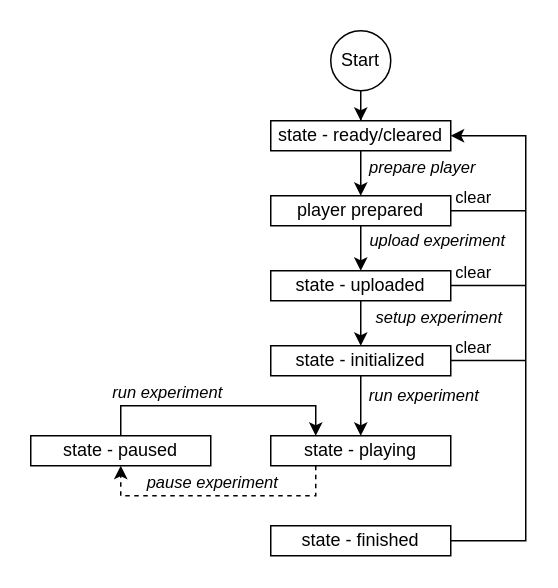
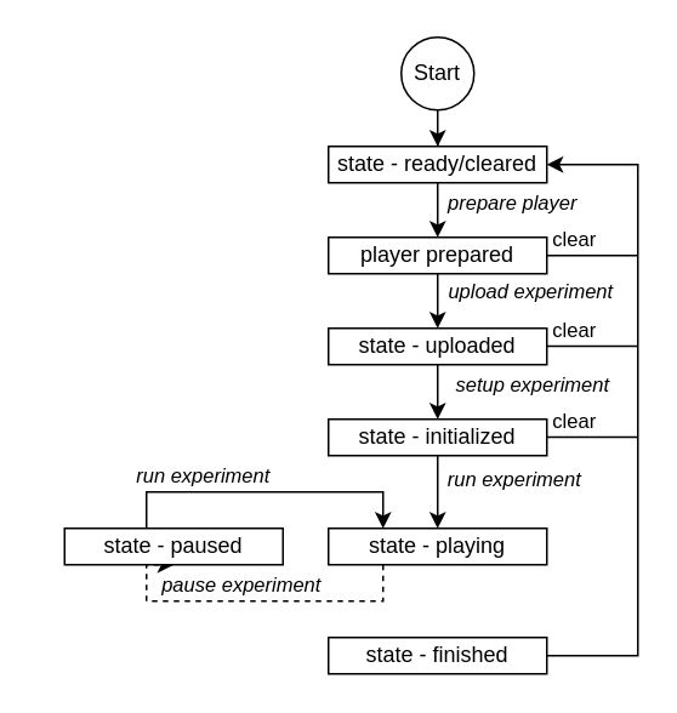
  <mxCell id="0" />
  <mxCell id="1" parent="0" />
  <mxCell id="2" style="edgeStyle=orthogonalEdgeStyle;rounded=0;orthogonalLoop=1;jettySize=auto;html=1;entryX=0.5;entryY=0;entryDx=0;entryDy=0;" edge="1" parent="1" source="3" target="4"><mxGeometry relative="1" as="geometry" /></mxCell>
  <mxCell id="3" value="Start" style="ellipse;whiteSpace=wrap;html=1;aspect=fixed;" vertex="1" parent="1"><mxGeometry x="220" y="20" width="40" height="40" as="geometry" /></mxCell>
  <mxCell id="4" value="state - ready/cleared" style="rounded=0;whiteSpace=wrap;html=1;" vertex="1" parent="1"><mxGeometry x="180" y="80" width="120" height="20" as="geometry" /></mxCell>
  <mxCell id="5" value="" style="endArrow=classic;html=1;exitX=0.5;exitY=1;exitDx=0;exitDy=0;entryX=0.5;entryY=0;entryDx=0;entryDy=0;" edge="1" parent="1" source="4" target="9"><mxGeometry width="50" height="50" relative="1" as="geometry"><mxPoint x="370" y="220" as="sourcePoint" /><mxPoint x="240" y="140" as="targetPoint" /></mxGeometry></mxCell>
  <mxCell id="6" value="prepare player" style="edgeLabel;html=1;align=center;verticalAlign=middle;resizable=0;points=[];fontStyle=2" vertex="1" connectable="0" parent="5"><mxGeometry x="-0.262" y="2" relative="1" as="geometry"><mxPoint x="38" y="-0.95" as="offset" /></mxGeometry></mxCell>
  <mxCell id="7" style="edgeStyle=orthogonalEdgeStyle;rounded=0;orthogonalLoop=1;jettySize=auto;html=1;entryX=0.5;entryY=0;entryDx=0;entryDy=0;" edge="1" parent="1" source="9" target="12"><mxGeometry relative="1" as="geometry" /></mxCell>
  <mxCell id="8" value="upload experiment" style="edgeLabel;html=1;align=center;verticalAlign=middle;resizable=0;points=[];fontStyle=2" vertex="1" connectable="0" parent="7"><mxGeometry x="0.2" y="5" relative="1" as="geometry"><mxPoint x="45" y="-0.1" as="offset" /></mxGeometry></mxCell>
  <mxCell id="9" value="player prepared" style="rounded=0;whiteSpace=wrap;html=1;" vertex="1" parent="1"><mxGeometry x="180" y="130" width="120" height="20" as="geometry" /></mxCell>
  <mxCell id="10" value="" style="edgeStyle=orthogonalEdgeStyle;rounded=0;orthogonalLoop=1;jettySize=auto;html=1;" edge="1" parent="1" source="12" target="15"><mxGeometry relative="1" as="geometry" /></mxCell>
  <mxCell id="11" value="setup experiment" style="edgeLabel;html=1;align=center;verticalAlign=middle;resizable=0;points=[];fontStyle=2" vertex="1" connectable="0" parent="10"><mxGeometry x="-0.206" y="-2" relative="1" as="geometry"><mxPoint x="49" y="-10" as="offset" /></mxGeometry></mxCell>
  <mxCell id="12" value="state - uploaded" style="rounded=0;whiteSpace=wrap;html=1;" vertex="1" parent="1"><mxGeometry x="180" y="180" width="120" height="20" as="geometry" /></mxCell>
  <mxCell id="13" style="edgeStyle=orthogonalEdgeStyle;rounded=0;orthogonalLoop=1;jettySize=auto;html=1;entryX=0.5;entryY=0;entryDx=0;entryDy=0;" edge="1" parent="1" source="15" target="18"><mxGeometry relative="1" as="geometry" /></mxCell>
  <mxCell id="14" value="run experiment" style="edgeLabel;html=1;align=center;verticalAlign=middle;resizable=0;points=[];fontStyle=2" vertex="1" connectable="0" parent="13"><mxGeometry x="-0.38" y="1" relative="1" as="geometry"><mxPoint x="40" as="offset" /></mxGeometry></mxCell>
  <mxCell id="15" value="state - initialized" style="whiteSpace=wrap;html=1;rounded=0;" vertex="1" parent="1"><mxGeometry x="180" y="230" width="120" height="20" as="geometry" /></mxCell>
  <mxCell id="16" style="edgeStyle=orthogonalEdgeStyle;rounded=0;orthogonalLoop=1;jettySize=auto;html=1;entryX=0.5;entryY=1;entryDx=0;entryDy=0;dashed=1;" edge="1" parent="1" source="18" target="21"><mxGeometry relative="1" as="geometry"><Array as="points"><mxPoint x="210" y="330" /><mxPoint x="80" y="330" /></Array></mxGeometry></mxCell>
  <mxCell id="17" value="pause experiment" style="edgeLabel;html=1;align=center;verticalAlign=middle;resizable=0;points=[];fontStyle=2" vertex="1" connectable="0" parent="16"><mxGeometry x="0.182" relative="1" as="geometry"><mxPoint x="10.58" y="-10" as="offset" /></mxGeometry></mxCell>
  <mxCell id="18" value="state - playing" style="whiteSpace=wrap;html=1;rounded=0;" vertex="1" parent="1"><mxGeometry x="180" y="290" width="120" height="20" as="geometry" /></mxCell>
  <mxCell id="19" style="edgeStyle=orthogonalEdgeStyle;rounded=0;orthogonalLoop=1;jettySize=auto;html=1;" edge="1" parent="1" source="21"><mxGeometry relative="1" as="geometry"><mxPoint x="210" y="290" as="targetPoint" /><Array as="points"><mxPoint x="80" y="270" /><mxPoint x="210" y="270" /><mxPoint x="210" y="290" /></Array></mxGeometry></mxCell>
  <mxCell id="20" value="run experiment" style="edgeLabel;html=1;align=center;verticalAlign=middle;resizable=0;points=[];fontStyle=2" vertex="1" connectable="0" parent="19"><mxGeometry x="-0.417" y="-1" relative="1" as="geometry"><mxPoint y="-11" as="offset" /></mxGeometry></mxCell>
- <mxCell id="21" value="state - paused" style="whiteSpace=wrap;html=1;rounded=0;" vertex="1" parent="1"><mxGeometry x="20" y="290" width="120" height="20" as="geometry" /></mxCell>
+ <mxCell id="21" value="state - paused" style="whiteSpace=wrap;html=1;rounded=0;" vertex="1" parent="1"><mxGeometry x="35" y="290" width="120" height="20" as="geometry" /></mxCell>
  <mxCell id="22" style="edgeStyle=orthogonalEdgeStyle;rounded=0;orthogonalLoop=1;jettySize=auto;html=1;entryX=1;entryY=0.5;entryDx=0;entryDy=0;" edge="1" parent="1" source="23" target="4"><mxGeometry relative="1" as="geometry"><mxPoint x="350" y="240" as="targetPoint" /><Array as="points"><mxPoint x="350" y="360" /><mxPoint x="350" y="90" /></Array></mxGeometry></mxCell>
  <mxCell id="23" value="state - finished" style="whiteSpace=wrap;html=1;rounded=0;" vertex="1" parent="1"><mxGeometry x="180" y="350" width="120" height="20" as="geometry" /></mxCell>
  <mxCell id="24" value="" style="endArrow=none;html=1;exitX=1;exitY=0.5;exitDx=0;exitDy=0;" edge="1" parent="1" source="9"><mxGeometry width="50" height="50" relative="1" as="geometry"><mxPoint x="320" y="250" as="sourcePoint" /><mxPoint x="350" y="140" as="targetPoint" /></mxGeometry></mxCell>
  <mxCell id="25" value="clear" style="edgeLabel;html=1;align=center;verticalAlign=middle;resizable=0;points=[];" vertex="1" connectable="0" parent="24"><mxGeometry x="-0.32" relative="1" as="geometry"><mxPoint x="-3" y="-10" as="offset" /></mxGeometry></mxCell>
  <mxCell id="26" value="clear" style="edgeLabel;html=1;align=center;verticalAlign=middle;resizable=0;points=[];" vertex="1" connectable="0" parent="24"><mxGeometry x="-0.32" relative="1" as="geometry"><mxPoint x="-3" y="40" as="offset" /></mxGeometry></mxCell>
  <mxCell id="27" value="clear" style="edgeLabel;html=1;align=center;verticalAlign=middle;resizable=0;points=[];" vertex="1" connectable="0" parent="24"><mxGeometry x="-0.32" relative="1" as="geometry"><mxPoint x="-3" y="90" as="offset" /></mxGeometry></mxCell>
  <mxCell id="28" value="" style="endArrow=none;html=1;exitX=1;exitY=0.5;exitDx=0;exitDy=0;" edge="1" parent="1"><mxGeometry width="50" height="50" relative="1" as="geometry"><mxPoint x="300" y="189.83" as="sourcePoint" /><mxPoint x="350" y="189.83" as="targetPoint" /></mxGeometry></mxCell>
  <mxCell id="29" value="" style="endArrow=none;html=1;exitX=1;exitY=0.5;exitDx=0;exitDy=0;" edge="1" parent="1"><mxGeometry width="50" height="50" relative="1" as="geometry"><mxPoint x="300" y="239.83" as="sourcePoint" /><mxPoint x="350" y="239.83" as="targetPoint" /></mxGeometry></mxCell>
